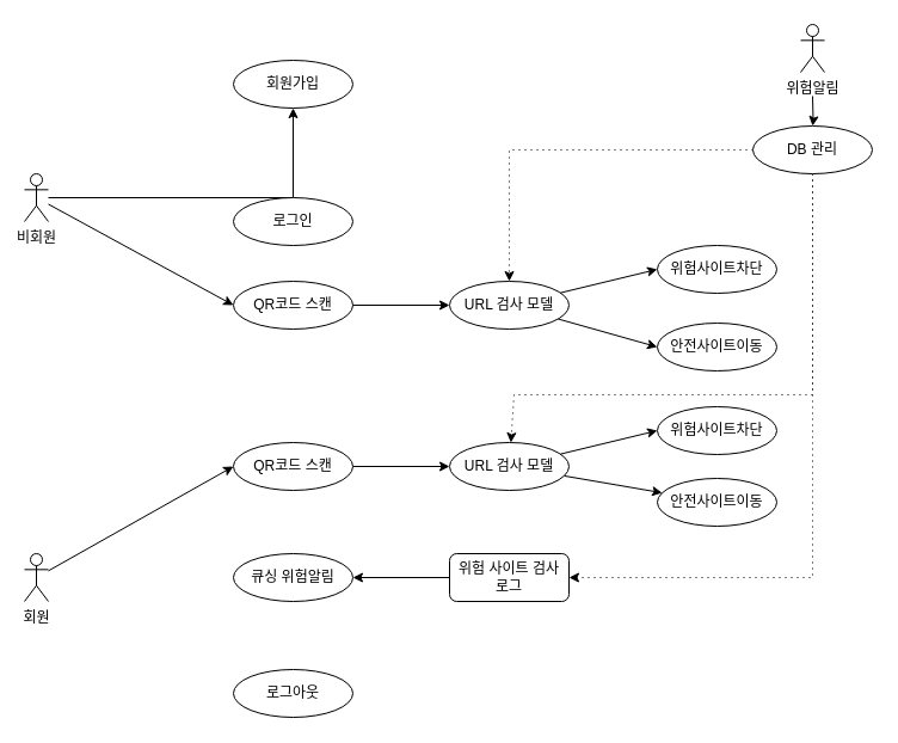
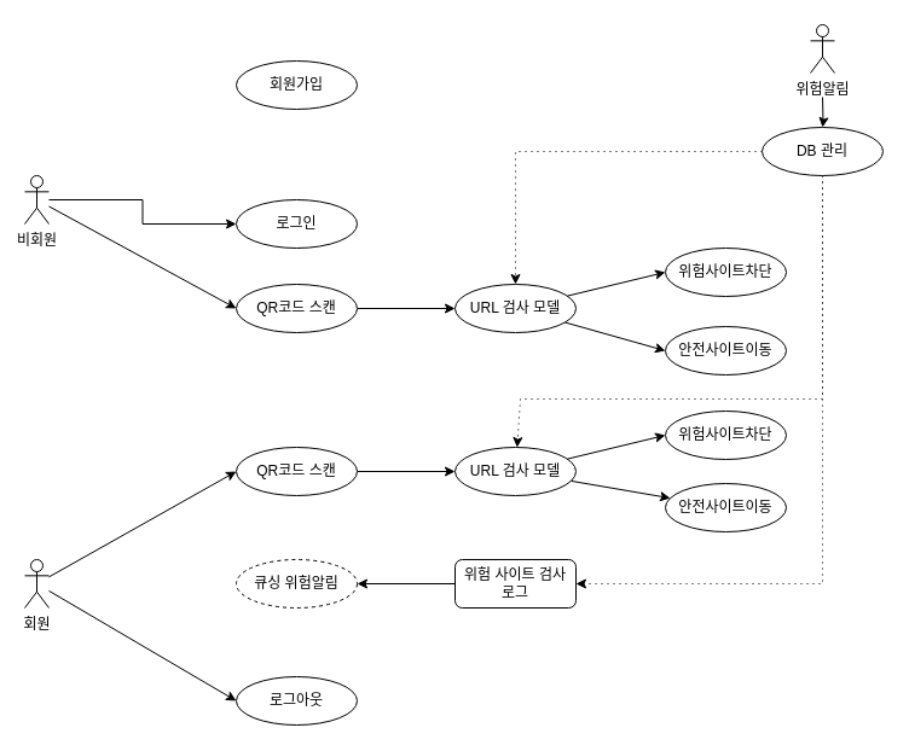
  <mxCell id="0" />
  <mxCell id="1" parent="0" />
- <mxCell id="2" style="edgeStyle=orthogonalEdgeStyle;rounded=0;orthogonalLoop=1;jettySize=auto;html=1;" edge="1" parent="1" source="4" target="11"><mxGeometry relative="1" as="geometry" /></mxCell>
+ <mxCell id="2" style="edgeStyle=orthogonalEdgeStyle;rounded=0;orthogonalLoop=1;jettySize=auto;html=1;" edge="1" parent="1" source="4" target="10"><mxGeometry relative="1" as="geometry" /></mxCell>
  <mxCell id="3" style="rounded=0;orthogonalLoop=1;jettySize=auto;html=1;entryX=0;entryY=0.5;entryDx=0;entryDy=0;" edge="1" parent="1" source="4" target="9"><mxGeometry relative="1" as="geometry" /></mxCell>
  <mxCell id="4" value="비회원" style="shape=umlActor;verticalLabelPosition=bottom;verticalAlign=top;html=1;outlineConnect=0;" parent="1" vertex="1"><mxGeometry x="20" y="145" width="20" height="40" as="geometry" /></mxCell>
  <mxCell id="5" style="rounded=0;orthogonalLoop=1;jettySize=auto;html=1;entryX=0;entryY=0.5;entryDx=0;entryDy=0;" edge="1" parent="1" source="7" target="13"><mxGeometry relative="1" as="geometry" /></mxCell>
+ <mxCell id="6" style="rounded=0;orthogonalLoop=1;jettySize=auto;html=1;entryX=0;entryY=0.5;entryDx=0;entryDy=0;" edge="1" parent="1" source="7" target="14"><mxGeometry relative="1" as="geometry" /></mxCell>
  <mxCell id="7" value="회원" style="shape=umlActor;verticalLabelPosition=bottom;verticalAlign=top;html=1;outlineConnect=0;" parent="1" vertex="1"><mxGeometry x="20" y="463" width="20" height="40" as="geometry" /></mxCell>
  <mxCell id="8" style="edgeStyle=orthogonalEdgeStyle;rounded=0;orthogonalLoop=1;jettySize=auto;html=1;entryX=0;entryY=0.5;entryDx=0;entryDy=0;" edge="1" parent="1" source="9" target="18"><mxGeometry relative="1" as="geometry" /></mxCell>
  <mxCell id="9" value="QR코드 스캔" style="ellipse;whiteSpace=wrap;html=1;" parent="1" vertex="1"><mxGeometry x="195" y="235" width="100" height="40" as="geometry" /></mxCell>
  <mxCell id="10" value="로그인" style="ellipse;whiteSpace=wrap;html=1;" parent="1" vertex="1"><mxGeometry x="195" y="165" width="100" height="40" as="geometry" /></mxCell>
  <mxCell id="11" value="회원가입" style="ellipse;whiteSpace=wrap;html=1;" parent="1" vertex="1"><mxGeometry x="195" y="50" width="100" height="40" as="geometry" /></mxCell>
  <mxCell id="12" style="edgeStyle=orthogonalEdgeStyle;rounded=0;orthogonalLoop=1;jettySize=auto;html=1;" edge="1" parent="1" source="13" target="21"><mxGeometry relative="1" as="geometry" /></mxCell>
  <mxCell id="13" value="QR코드 스캔" style="ellipse;whiteSpace=wrap;html=1;" parent="1" vertex="1"><mxGeometry x="195" y="370" width="100" height="40" as="geometry" /></mxCell>
  <mxCell id="14" value="로그아웃" style="ellipse;whiteSpace=wrap;html=1;" parent="1" vertex="1"><mxGeometry x="195" y="560" width="100" height="40" as="geometry" /></mxCell>
  <mxCell id="15" value="안전사이트이동" style="ellipse;whiteSpace=wrap;html=1;" parent="1" vertex="1"><mxGeometry x="550" y="270" width="100" height="40" as="geometry" /></mxCell>
  <mxCell id="16" style="rounded=0;orthogonalLoop=1;jettySize=auto;html=1;entryX=0;entryY=0.5;entryDx=0;entryDy=0;" edge="1" parent="1" source="18" target="22"><mxGeometry relative="1" as="geometry" /></mxCell>
  <mxCell id="17" style="rounded=0;orthogonalLoop=1;jettySize=auto;html=1;entryX=0;entryY=0.5;entryDx=0;entryDy=0;" edge="1" parent="1" source="18" target="15"><mxGeometry relative="1" as="geometry" /></mxCell>
  <mxCell id="18" value="URL 검사 모델" style="ellipse;whiteSpace=wrap;html=1;" parent="1" vertex="1"><mxGeometry x="376" y="235" width="100" height="40" as="geometry" /></mxCell>
  <mxCell id="19" style="rounded=0;orthogonalLoop=1;jettySize=auto;html=1;entryX=0;entryY=0.5;entryDx=0;entryDy=0;" edge="1" parent="1" source="21" target="24"><mxGeometry relative="1" as="geometry" /></mxCell>
  <mxCell id="20" style="rounded=0;orthogonalLoop=1;jettySize=auto;html=1;" edge="1" parent="1" source="21" target="25"><mxGeometry relative="1" as="geometry" /></mxCell>
  <mxCell id="21" value="URL 검사 모델" style="ellipse;whiteSpace=wrap;html=1;" parent="1" vertex="1"><mxGeometry x="376" y="370" width="100" height="40" as="geometry" /></mxCell>
  <mxCell id="22" value="위험사이트차단" style="ellipse;whiteSpace=wrap;html=1;" parent="1" vertex="1"><mxGeometry x="550" y="205" width="100" height="40" as="geometry" /></mxCell>
- <mxCell id="23" value="큐싱 위험알림" style="ellipse;whiteSpace=wrap;html=1;" vertex="1" parent="1"><mxGeometry x="195" y="463" width="100" height="40" as="geometry" /></mxCell>
+ <mxCell id="23" value="큐싱 위험알림" style="ellipse;whiteSpace=wrap;html=1;dashed=1;" vertex="1" parent="1"><mxGeometry x="195" y="463" width="100" height="40" as="geometry" /></mxCell>
  <mxCell id="24" value="위험사이트차단" style="ellipse;whiteSpace=wrap;html=1;" vertex="1" parent="1"><mxGeometry x="550" y="340" width="100" height="40" as="geometry" /></mxCell>
  <mxCell id="25" value="안전사이트이동" style="ellipse;whiteSpace=wrap;html=1;" vertex="1" parent="1"><mxGeometry x="550" y="400" width="100" height="40" as="geometry" /></mxCell>
  <mxCell id="26" style="edgeStyle=orthogonalEdgeStyle;rounded=0;orthogonalLoop=1;jettySize=auto;html=1;" edge="1" parent="1" target="31"><mxGeometry relative="1" as="geometry"><mxPoint x="680" y="80" as="sourcePoint" /></mxGeometry></mxCell>
  <mxCell id="27" value="위험알림" style="shape=umlActor;verticalLabelPosition=bottom;verticalAlign=top;html=1;outlineConnect=0;" vertex="1" parent="1"><mxGeometry x="670" y="20" width="20" height="40" as="geometry" /></mxCell>
  <mxCell id="28" style="edgeStyle=orthogonalEdgeStyle;rounded=0;orthogonalLoop=1;jettySize=auto;html=1;entryX=1;entryY=0.5;entryDx=0;entryDy=0;dashed=1;dashPattern=1 4;" edge="1" parent="1" source="31" target="33"><mxGeometry relative="1" as="geometry"><Array as="points"><mxPoint x="680" y="483" /></Array></mxGeometry></mxCell>
  <mxCell id="29" style="rounded=0;orthogonalLoop=1;jettySize=auto;html=1;entryX=0.5;entryY=0;entryDx=0;entryDy=0;edgeStyle=orthogonalEdgeStyle;dashed=1;dashPattern=1 4;" edge="1" parent="1" source="31" target="18"><mxGeometry relative="1" as="geometry" /></mxCell>
  <mxCell id="30" style="rounded=0;orthogonalLoop=1;jettySize=auto;html=1;dashed=1;dashPattern=1 4;" edge="1" parent="1" source="31" target="21"><mxGeometry relative="1" as="geometry"><Array as="points"><mxPoint x="680" y="330" /><mxPoint x="430" y="330" /></Array></mxGeometry></mxCell>
  <mxCell id="31" value="DB 관리" style="ellipse;whiteSpace=wrap;html=1;" vertex="1" parent="1"><mxGeometry x="630" y="105" width="100" height="40" as="geometry" /></mxCell>
  <mxCell id="32" style="edgeStyle=orthogonalEdgeStyle;rounded=0;orthogonalLoop=1;jettySize=auto;html=1;entryX=1;entryY=0.5;entryDx=0;entryDy=0;" edge="1" parent="1" source="33" target="23"><mxGeometry relative="1" as="geometry" /></mxCell>
  <mxCell id="33" value="위험 사이트 검사&lt;br&gt;로그" style="whiteSpace=wrap;html=1;rounded=1;" vertex="1" parent="1"><mxGeometry x="376" y="463" width="100" height="40" as="geometry" /></mxCell>
